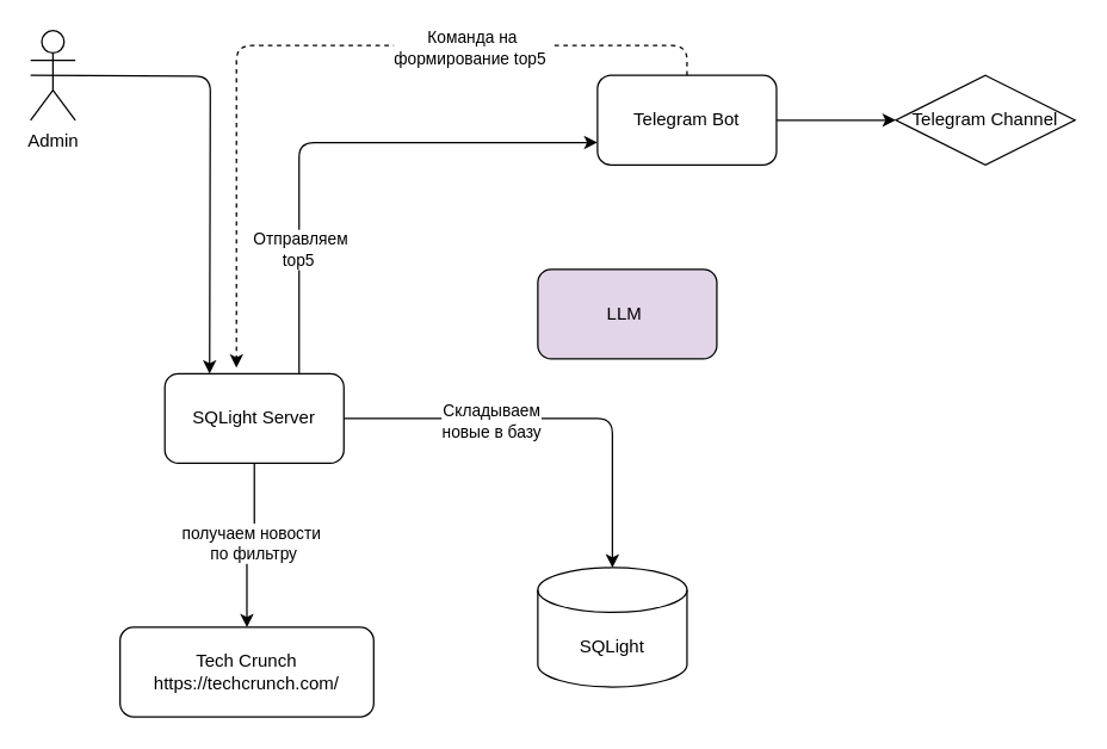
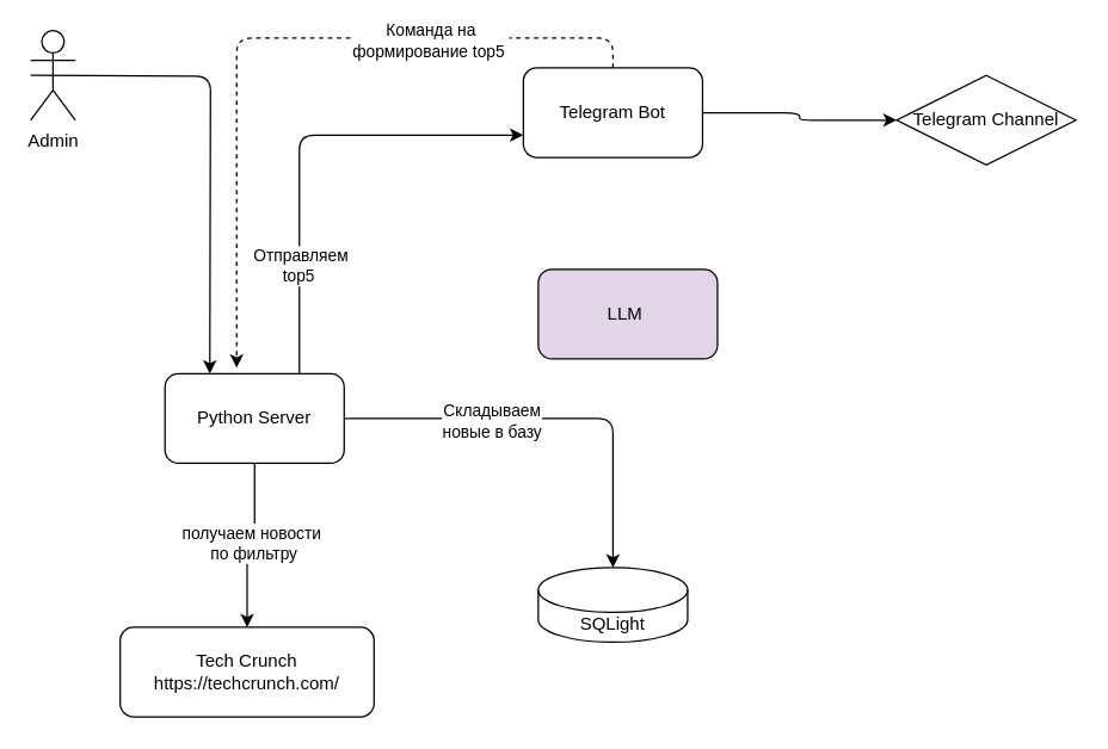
  <mxCell id="0" />
  <mxCell id="1" parent="0" />
  <mxCell id="2" value="Telegram Channel" style="rhombus;whiteSpace=wrap;html=1;" parent="1" vertex="1"><mxGeometry x="600" y="50" width="120" height="60" as="geometry" /></mxCell>
  <mxCell id="3" value="LLM&amp;nbsp;" style="rounded=1;whiteSpace=wrap;html=1;fillColor=#e1d5e7;" parent="1" vertex="1"><mxGeometry x="360" y="180" width="120" height="60" as="geometry" /></mxCell>
  <mxCell id="4" value="Tech Crunch&lt;br&gt;https://techcrunch.com/" style="rounded=1;whiteSpace=wrap;html=1;" parent="1" vertex="1"><mxGeometry x="80" y="420" width="170" height="60" as="geometry" /></mxCell>
  <mxCell id="5" style="edgeStyle=orthogonalEdgeStyle;rounded=1;orthogonalLoop=1;jettySize=auto;html=1;curved=0;" parent="1" source="6" target="2" edge="1"><mxGeometry relative="1" as="geometry" /></mxCell>
- <mxCell id="6" value="Telegram Bot" style="rounded=1;whiteSpace=wrap;html=1;" parent="1" vertex="1"><mxGeometry x="400" y="50" width="120" height="60" as="geometry" /></mxCell>
- <mxCell id="7" value="SQLight" style="shape=cylinder3;whiteSpace=wrap;html=1;boundedLbl=1;backgroundOutline=1;size=15;" parent="1" vertex="1"><mxGeometry x="360" y="380" width="100" height="80" as="geometry" /></mxCell>
+ <mxCell id="6" value="Telegram Bot" style="rounded=1;whiteSpace=wrap;html=1;" parent="1" vertex="1"><mxGeometry x="350" y="45" width="120" height="60" as="geometry" /></mxCell>
+ <mxCell id="7" value="SQLight" style="shape=cylinder3;whiteSpace=wrap;html=1;boundedLbl=1;backgroundOutline=1;size=15;" parent="1" vertex="1"><mxGeometry x="360" y="380" width="100" height="50" as="geometry" /></mxCell>
  <mxCell id="8" style="edgeStyle=orthogonalEdgeStyle;rounded=0;orthogonalLoop=1;jettySize=auto;html=1;" parent="1" source="12" target="4" edge="1"><mxGeometry relative="1" as="geometry" /></mxCell>
  <mxCell id="9" value="получаем новости&lt;br&gt;&amp;nbsp;по фильтру" style="edgeLabel;html=1;align=center;verticalAlign=middle;resizable=0;points=[];" parent="8" vertex="1" connectable="0"><mxGeometry y="-2" relative="1" as="geometry"><mxPoint as="offset" /></mxGeometry></mxCell>
  <mxCell id="10" style="edgeStyle=orthogonalEdgeStyle;rounded=1;orthogonalLoop=1;jettySize=auto;html=1;exitX=1;exitY=0.5;exitDx=0;exitDy=0;" parent="1" source="12" target="7" edge="1"><mxGeometry relative="1" as="geometry"><mxPoint x="280" y="340" as="sourcePoint" /></mxGeometry></mxCell>
  <mxCell id="11" value="Складываем &lt;br&gt;новые в базу" style="edgeLabel;html=1;align=center;verticalAlign=middle;resizable=0;points=[];" parent="10" vertex="1" connectable="0"><mxGeometry x="-0.297" y="-1" relative="1" as="geometry"><mxPoint as="offset" /></mxGeometry></mxCell>
- <mxCell id="12" value="SQLight Server" style="rounded=1;whiteSpace=wrap;html=1;" parent="1" vertex="1"><mxGeometry x="110" y="250" width="120" height="60" as="geometry" /></mxCell>
+ <mxCell id="12" value="Python Server" style="rounded=1;whiteSpace=wrap;html=1;" parent="1" vertex="1"><mxGeometry x="110" y="250" width="120" height="60" as="geometry" /></mxCell>
  <mxCell id="13" style="edgeStyle=orthogonalEdgeStyle;rounded=1;orthogonalLoop=1;jettySize=auto;html=1;startArrow=none;startFill=0;strokeColor=default;exitX=0.75;exitY=0;exitDx=0;exitDy=0;entryX=0;entryY=0.75;entryDx=0;entryDy=0;curved=0;" parent="1" source="12" target="6" edge="1"><mxGeometry relative="1" as="geometry"><mxPoint x="60" y="230" as="sourcePoint" /><mxPoint x="150" y="160" as="targetPoint" /></mxGeometry></mxCell>
  <mxCell id="14" value="Отправляем &lt;br&gt;top5&amp;nbsp;" style="edgeLabel;html=1;align=center;verticalAlign=middle;resizable=0;points=[];" parent="13" vertex="1" connectable="0"><mxGeometry x="-0.529" relative="1" as="geometry"><mxPoint as="offset" /></mxGeometry></mxCell>
  <mxCell id="15" value="Admin" style="shape=umlActor;verticalLabelPosition=bottom;verticalAlign=top;html=1;outlineConnect=0;fillColor=default;strokeColor=default;" parent="1" vertex="1"><mxGeometry x="20" y="20" width="30" height="60" as="geometry" /></mxCell>
  <mxCell id="16" style="edgeStyle=orthogonalEdgeStyle;rounded=1;orthogonalLoop=1;jettySize=auto;html=1;startArrow=none;startFill=0;strokeColor=default;curved=0;entryX=0.5;entryY=0;entryDx=0;entryDy=0;" parent="1" edge="1"><mxGeometry relative="1" as="geometry"><mxPoint x="20" y="50" as="sourcePoint" /><mxPoint x="140" y="250" as="targetPoint" /></mxGeometry></mxCell>
  <mxCell id="17" style="edgeStyle=orthogonalEdgeStyle;rounded=1;orthogonalLoop=1;jettySize=auto;html=1;exitX=0.5;exitY=0;exitDx=0;exitDy=0;entryX=0.4;entryY=-0.067;entryDx=0;entryDy=0;entryPerimeter=0;dashed=1;curved=0;" parent="1" source="6" target="12" edge="1"><mxGeometry relative="1" as="geometry" /></mxCell>
  <mxCell id="18" value="Команда на &lt;br&gt;формирование top5&amp;nbsp;" style="edgeLabel;html=1;align=center;verticalAlign=middle;resizable=0;points=[];" parent="17" vertex="1" connectable="0"><mxGeometry x="-0.05" y="1" relative="1" as="geometry"><mxPoint x="91" as="offset" /></mxGeometry></mxCell>
